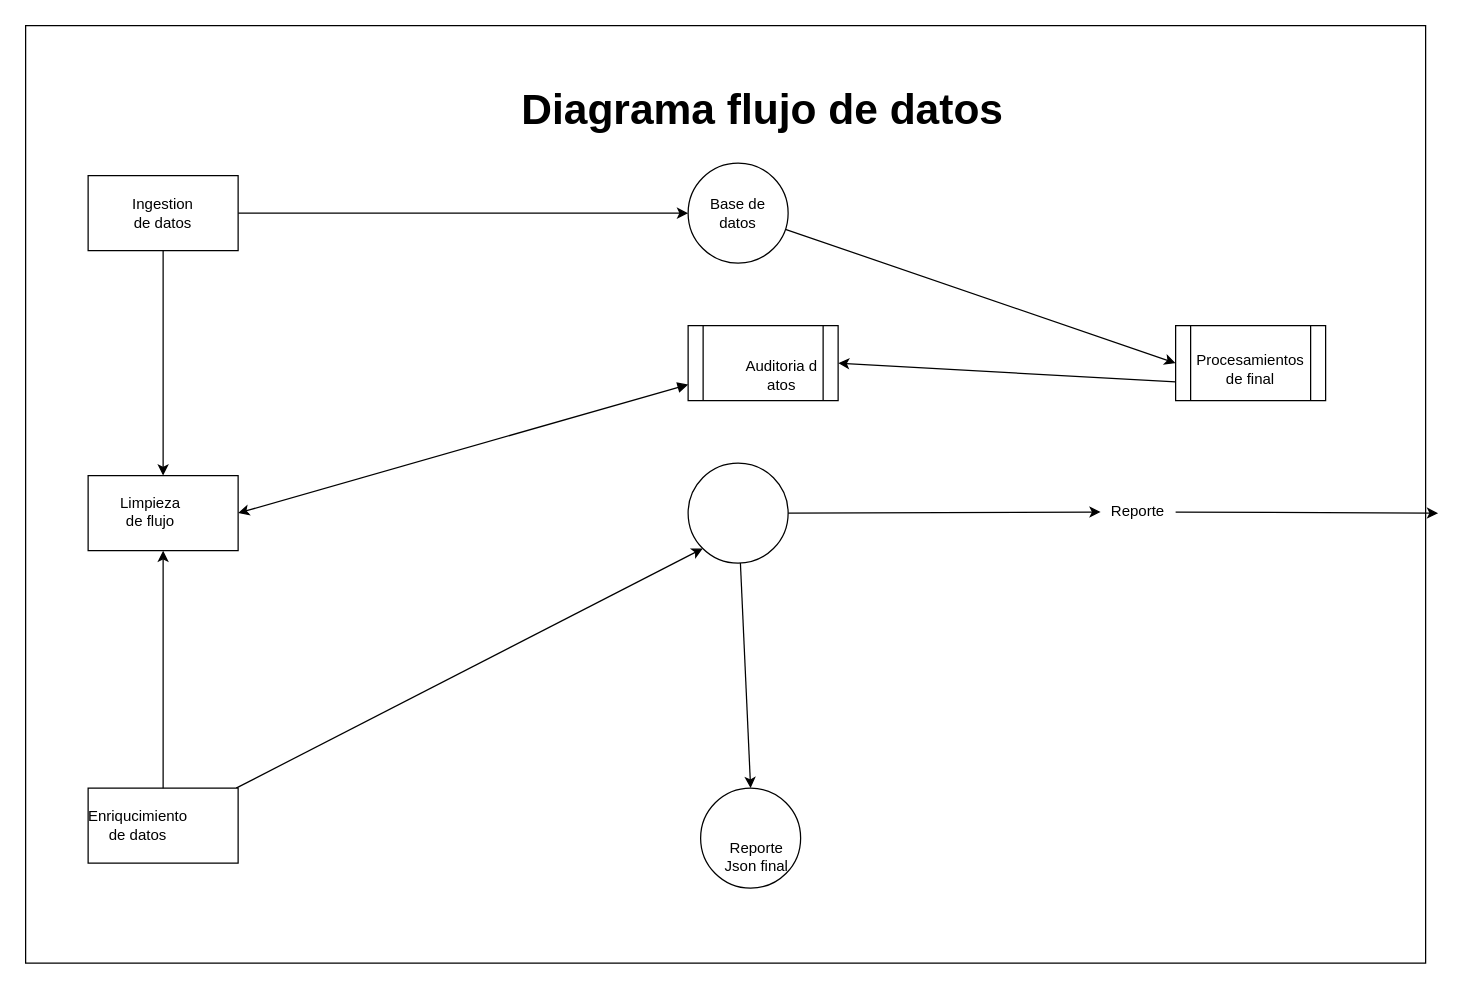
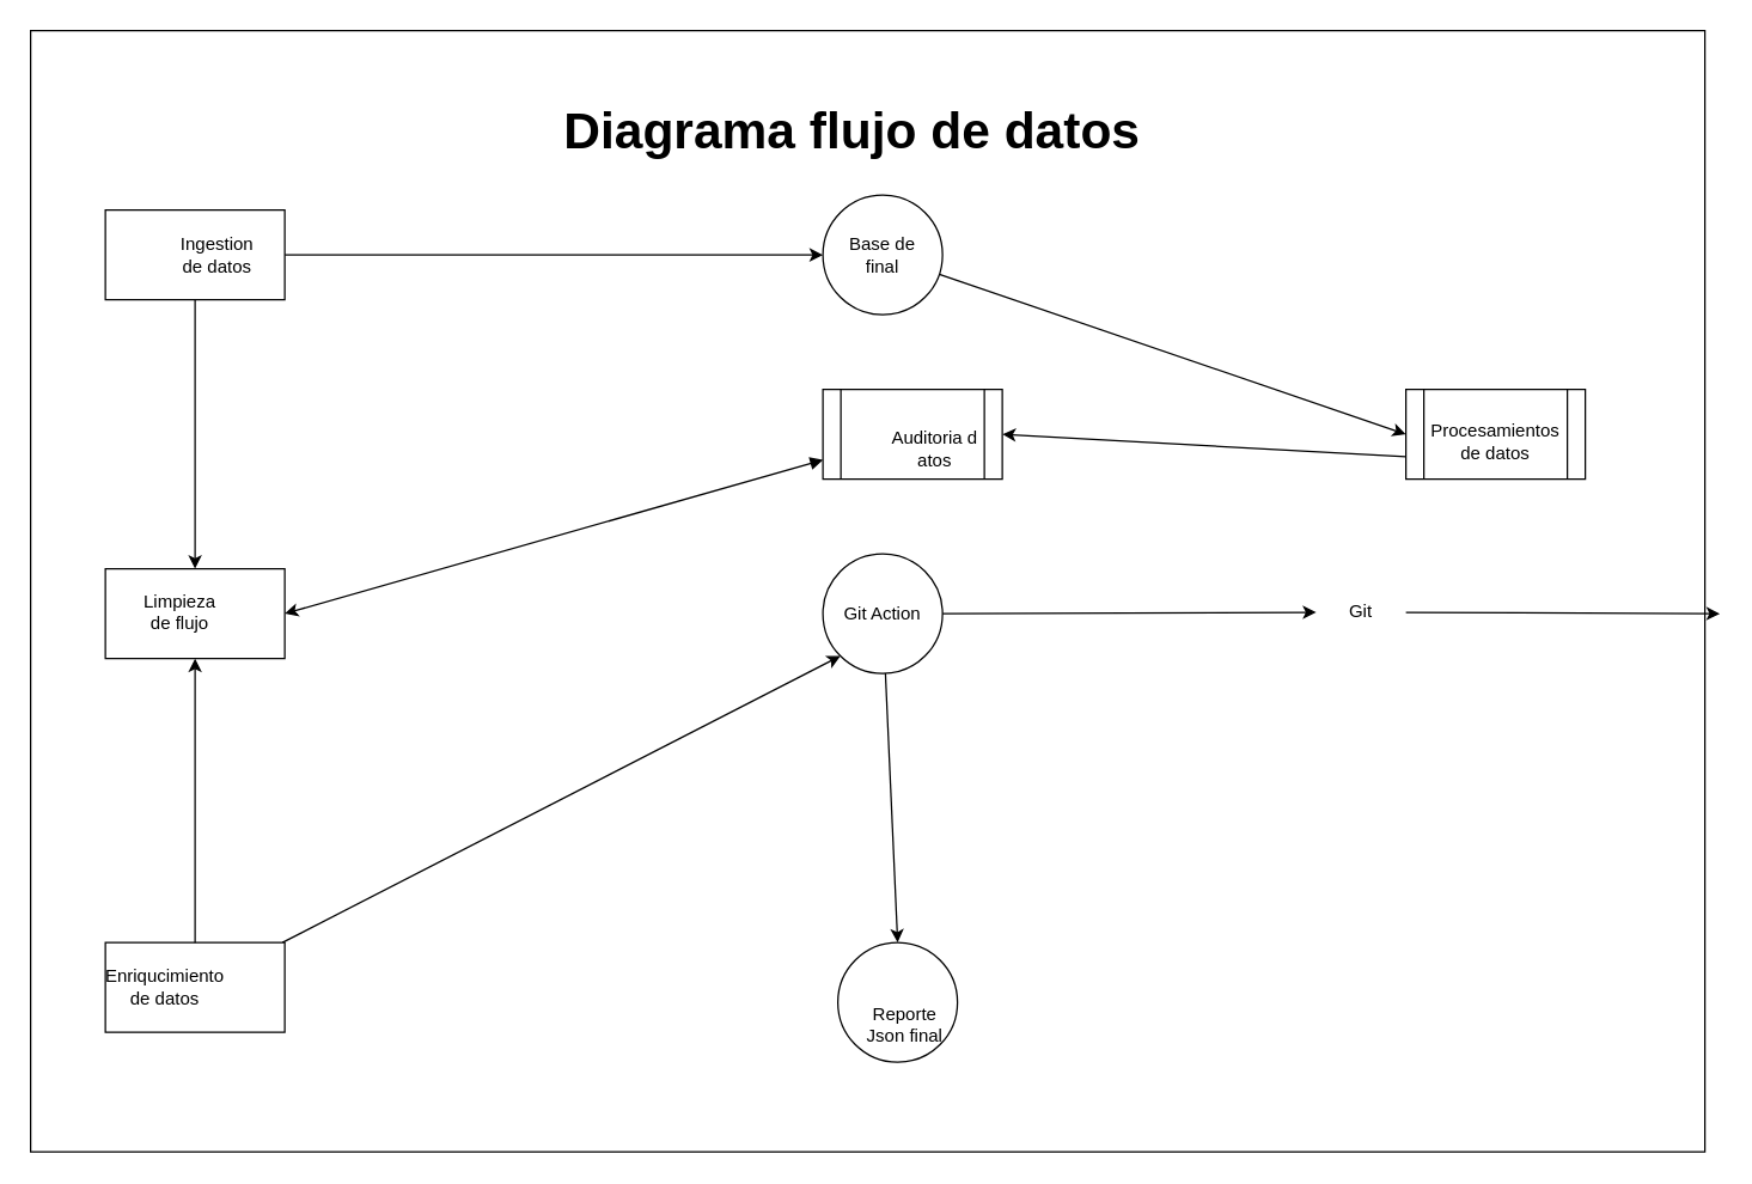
  <mxCell id="0" />
  <mxCell id="1" parent="0" />
  <mxCell id="2" value="" style="rounded=0;whiteSpace=wrap;html=1;" vertex="1" parent="1"><mxGeometry x="20" y="20" width="1120" height="750" as="geometry" /></mxCell>
  <mxCell id="3" style="edgeStyle=none;html=1;entryX=0;entryY=0.5;entryDx=0;entryDy=0;" edge="1" parent="1" source="4" target="6"><mxGeometry relative="1" as="geometry" /></mxCell>
  <mxCell id="4" value="" style="rounded=0;whiteSpace=wrap;html=1;" vertex="1" parent="1"><mxGeometry x="70" y="140" width="120" height="60" as="geometry" /></mxCell>
  <mxCell id="5" style="edgeStyle=none;html=1;entryX=0;entryY=0.5;entryDx=0;entryDy=0;" edge="1" parent="1" source="6" target="19"><mxGeometry relative="1" as="geometry" /></mxCell>
  <mxCell id="6" value="" style="ellipse;whiteSpace=wrap;html=1;aspect=fixed;" vertex="1" parent="1"><mxGeometry x="550" y="130" width="80" height="80" as="geometry" /></mxCell>
  <mxCell id="7" style="edgeStyle=none;html=1;entryX=0;entryY=1;entryDx=0;entryDy=0;" edge="1" parent="1" source="8" target="12"><mxGeometry relative="1" as="geometry" /></mxCell>
  <mxCell id="8" value="" style="rounded=0;whiteSpace=wrap;html=1;" vertex="1" parent="1"><mxGeometry x="70" y="630" width="120" height="60" as="geometry" /></mxCell>
  <mxCell id="9" value="" style="ellipse;whiteSpace=wrap;html=1;aspect=fixed;" vertex="1" parent="1"><mxGeometry x="560" y="630" width="80" height="80" as="geometry" /></mxCell>
  <mxCell id="10" style="edgeStyle=none;html=1;" edge="1" parent="1" source="23"><mxGeometry relative="1" as="geometry"><mxPoint x="1150" y="410" as="targetPoint" /></mxGeometry></mxCell>
  <mxCell id="11" style="edgeStyle=none;html=1;entryX=0.5;entryY=0;entryDx=0;entryDy=0;" edge="1" parent="1" source="12" target="9"><mxGeometry relative="1" as="geometry" /></mxCell>
  <mxCell id="12" value="" style="ellipse;whiteSpace=wrap;html=1;aspect=fixed;" vertex="1" parent="1"><mxGeometry x="550" y="370" width="80" height="80" as="geometry" /></mxCell>
  <mxCell id="13" style="edgeStyle=none;html=1;entryX=0.5;entryY=0;entryDx=0;entryDy=0;exitX=0.5;exitY=1;exitDx=0;exitDy=0;" edge="1" parent="1" source="4" target="17"><mxGeometry relative="1" as="geometry"><mxPoint x="130" y="210" as="sourcePoint" /></mxGeometry></mxCell>
- <mxCell id="14" value="Ingestion de datos" style="text;html=1;align=center;verticalAlign=middle;whiteSpace=wrap;rounded=0;" vertex="1" parent="1"><mxGeometry x="100" y="155" width="60" height="30" as="geometry" /></mxCell>
+ <mxCell id="14" value="Ingestion de datos" style="text;html=1;align=center;verticalAlign=middle;whiteSpace=wrap;rounded=0;" vertex="1" parent="1"><mxGeometry x="115" y="155" width="60" height="30" as="geometry" /></mxCell>
  <mxCell id="15" style="edgeStyle=none;html=1;entryX=0.5;entryY=1;entryDx=0;entryDy=0;exitX=0.5;exitY=0;exitDx=0;exitDy=0;" edge="1" parent="1" source="8" target="17"><mxGeometry relative="1" as="geometry" /></mxCell>
  <mxCell id="16" value="Enriqucimiento de datos" style="text;html=1;align=center;verticalAlign=middle;whiteSpace=wrap;rounded=0;" vertex="1" parent="1"><mxGeometry x="80" y="645" width="60" height="30" as="geometry" /></mxCell>
  <mxCell id="17" value="" style="rounded=0;whiteSpace=wrap;html=1;" vertex="1" parent="1"><mxGeometry x="70" y="380" width="120" height="60" as="geometry" /></mxCell>
  <mxCell id="18" value="Limpieza de flujo" style="text;html=1;align=center;verticalAlign=middle;whiteSpace=wrap;rounded=0;" vertex="1" parent="1"><mxGeometry x="90" y="393.5" width="60" height="30" as="geometry" /></mxCell>
  <mxCell id="19" value="" style="shape=process;whiteSpace=wrap;html=1;backgroundOutline=1;" vertex="1" parent="1"><mxGeometry x="940" y="260" width="120" height="60" as="geometry" /></mxCell>
  <mxCell id="20" style="edgeStyle=none;html=1;entryX=1;entryY=0.5;entryDx=0;entryDy=0;startArrow=block;startFill=1;" edge="1" parent="1" source="21" target="17"><mxGeometry relative="1" as="geometry" /></mxCell>
  <mxCell id="21" value="" style="shape=process;whiteSpace=wrap;html=1;backgroundOutline=1;" vertex="1" parent="1"><mxGeometry x="550" y="260" width="120" height="60" as="geometry" /></mxCell>
  <mxCell id="22" value="" style="edgeStyle=none;html=1;" edge="1" parent="1" source="12" target="23"><mxGeometry relative="1" as="geometry"><mxPoint x="1150" y="410" as="targetPoint" /><mxPoint x="630" y="410" as="sourcePoint" /></mxGeometry></mxCell>
- <mxCell id="23" value="Reporte" style="text;html=1;align=center;verticalAlign=middle;whiteSpace=wrap;rounded=0;" vertex="1" parent="1"><mxGeometry x="880" y="394" width="60" height="30" as="geometry" /></mxCell>
- <mxCell id="24" value="Base de datos" style="text;html=1;align=center;verticalAlign=middle;whiteSpace=wrap;rounded=0;" vertex="1" parent="1"><mxGeometry x="560" y="155" width="60" height="30" as="geometry" /></mxCell>
+ <mxCell id="23" value="Git" style="text;html=1;align=center;verticalAlign=middle;whiteSpace=wrap;rounded=0;" vertex="1" parent="1"><mxGeometry x="880" y="394" width="60" height="30" as="geometry" /></mxCell>
+ <mxCell id="24" value="Base de final" style="text;html=1;align=center;verticalAlign=middle;whiteSpace=wrap;rounded=0;" vertex="1" parent="1"><mxGeometry x="560" y="155" width="60" height="30" as="geometry" /></mxCell>
  <mxCell id="25" value="Auditoria d atos" style="text;html=1;align=center;verticalAlign=middle;whiteSpace=wrap;rounded=0;" vertex="1" parent="1"><mxGeometry x="595" y="285" width="60" height="30" as="geometry" /></mxCell>
  <mxCell id="26" style="edgeStyle=none;html=1;entryX=1;entryY=0.5;entryDx=0;entryDy=0;exitX=0;exitY=0.75;exitDx=0;exitDy=0;" edge="1" parent="1" source="19" target="21"><mxGeometry relative="1" as="geometry" /></mxCell>
- <mxCell id="27" value="Procesamientos de final" style="text;html=1;align=center;verticalAlign=middle;whiteSpace=wrap;rounded=0;" vertex="1" parent="1"><mxGeometry x="970" y="280" width="60" height="30" as="geometry" /></mxCell>
+ <mxCell id="27" value="Procesamientos de datos" style="text;html=1;align=center;verticalAlign=middle;whiteSpace=wrap;rounded=0;" vertex="1" parent="1"><mxGeometry x="970" y="280" width="60" height="30" as="geometry" /></mxCell>
+ <mxCell id="28" value="Git Action" style="text;html=1;align=center;verticalAlign=middle;whiteSpace=wrap;rounded=0;" vertex="1" parent="1"><mxGeometry x="560" y="395" width="60" height="30" as="geometry" /></mxCell>
  <mxCell id="29" value="Reporte Json final" style="text;html=1;align=center;verticalAlign=middle;whiteSpace=wrap;rounded=0;" vertex="1" parent="1"><mxGeometry x="575" y="670" width="60" height="30" as="geometry" /></mxCell>
- <mxCell id="30" value="&lt;h1 style=&quot;margin-top: 0px;&quot;&gt;Diagrama flujo de datos&lt;/h1&gt;" style="text;html=1;whiteSpace=wrap;overflow=hidden;rounded=0;fontStyle=1;fontSize=17;" vertex="1" parent="1"><mxGeometry x="415" y="60" width="400" height="50" as="geometry" /></mxCell>
+ <mxCell id="30" value="&lt;h1 style=&quot;margin-top: 0px;&quot;&gt;Diagrama flujo de datos&lt;/h1&gt;" style="text;html=1;whiteSpace=wrap;overflow=hidden;rounded=0;fontStyle=1;fontSize=17;" vertex="1" parent="1"><mxGeometry x="375" y="60" width="400" height="50" as="geometry" /></mxCell>
